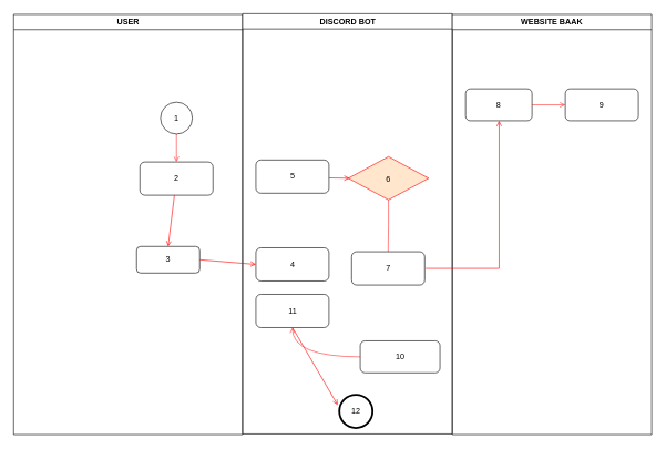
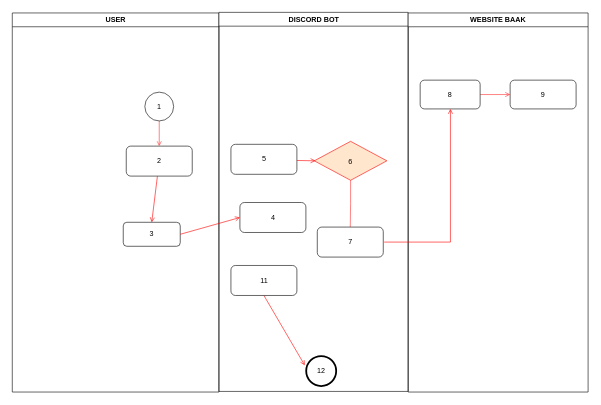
  <mxCell id="0" />
  <mxCell id="1" parent="0" />
  <mxCell id="2" value="USER" style="swimlane;whiteSpace=wrap" vertex="1" parent="1"><mxGeometry x="20" y="21" width="344.5" height="632" as="geometry" /></mxCell>
  <mxCell id="3" value="2" style="rounded=1;whiteSpace=wrap;html=1;" vertex="1" parent="2"><mxGeometry x="190" y="222" width="110" height="50" as="geometry" /></mxCell>
  <mxCell id="4" value="" style="endArrow=open;strokeColor=#FF0000;endFill=1;rounded=0;entryX=0.5;entryY=0;entryDx=0;entryDy=0;" edge="1" parent="2" source="3" target="5"><mxGeometry relative="1" as="geometry"><mxPoint x="115" y="325" as="targetPoint" /></mxGeometry></mxCell>
  <mxCell id="5" value="3" style="rounded=1;whiteSpace=wrap;html=1;" vertex="1" parent="2"><mxGeometry x="185" y="349" width="95" height="40" as="geometry" /></mxCell>
  <mxCell id="6" style="edgeStyle=orthogonalEdgeStyle;rounded=0;orthogonalLoop=1;jettySize=auto;html=1;entryX=0.5;entryY=0;entryDx=0;entryDy=0;strokeColor=#FF3333;endArrow=open;endFill=0;" edge="1" parent="2" source="7" target="3"><mxGeometry relative="1" as="geometry" /></mxCell>
  <mxCell id="7" value="1" style="ellipse;whiteSpace=wrap;html=1;aspect=fixed;strokeWidth=1;" vertex="1" parent="2"><mxGeometry x="221" y="132" width="48" height="48" as="geometry" /></mxCell>
  <mxCell id="8" value="DISCORD BOT" style="swimlane;whiteSpace=wrap" vertex="1" parent="1"><mxGeometry x="364.5" y="20" width="315.5" height="632" as="geometry" /></mxCell>
  <mxCell id="9" value="5" style="rounded=1;whiteSpace=wrap;html=1;" vertex="1" parent="8"><mxGeometry x="20" y="220" width="110" height="50" as="geometry" /></mxCell>
- <mxCell id="10" value="4" style="rounded=1;whiteSpace=wrap;html=1;" vertex="1" parent="8"><mxGeometry x="20" y="352" width="110" height="50" as="geometry" /></mxCell>
+ <mxCell id="10" value="4" style="rounded=1;whiteSpace=wrap;html=1;" vertex="1" parent="8"><mxGeometry x="35" y="317" width="110" height="50" as="geometry" /></mxCell>
  <mxCell id="11" style="edgeStyle=orthogonalEdgeStyle;rounded=0;orthogonalLoop=1;jettySize=auto;html=1;entryX=0.5;entryY=0;entryDx=0;entryDy=0;strokeColor=#FF3333;endArrow=none;endFill=0;" edge="1" parent="8" source="12" target="14"><mxGeometry relative="1" as="geometry" /></mxCell>
  <mxCell id="12" value="6" style="rhombus;fillColor=#ffe6cc;strokeColor=#ff0000;fontSize=12;" vertex="1" parent="8"><mxGeometry x="159" y="215" width="121" height="65" as="geometry" /></mxCell>
  <mxCell id="13" value="" style="endArrow=open;strokeColor=#FF0000;endFill=1;rounded=0" edge="1" parent="8"><mxGeometry relative="1" as="geometry"><mxPoint x="130" y="246.952" as="sourcePoint" /><mxPoint x="160.888" y="247.486" as="targetPoint" /></mxGeometry></mxCell>
  <mxCell id="14" value="7" style="rounded=1;whiteSpace=wrap;html=1;" vertex="1" parent="8"><mxGeometry x="164" y="358" width="110" height="50" as="geometry" /></mxCell>
  <mxCell id="15" value="11" style="rounded=1;whiteSpace=wrap;html=1;" vertex="1" parent="8"><mxGeometry x="20" y="422" width="110" height="50" as="geometry" /></mxCell>
  <mxCell id="16" value="" style="endArrow=open;strokeColor=#FF0000;endFill=1;rounded=0;exitX=0.5;exitY=1;exitDx=0;exitDy=0;" edge="1" parent="8" source="15"><mxGeometry relative="1" as="geometry"><mxPoint x="143.139" y="588.502" as="targetPoint" /></mxGeometry></mxCell>
- <mxCell id="17" value="" style="edgeStyle=orthogonalEdgeStyle;curved=1;rounded=0;orthogonalLoop=1;jettySize=auto;html=1;endArrow=open;endFill=0;strokeColor=#FF3333;" edge="1" parent="8" source="18" target="15"><mxGeometry relative="1" as="geometry" /></mxCell>
- <mxCell id="18" value="10" style="rounded=1;whiteSpace=wrap;html=1;" vertex="1" parent="8"><mxGeometry x="177" y="492" width="120" height="48" as="geometry" /></mxCell>
  <mxCell id="19" value="12" style="ellipse;whiteSpace=wrap;html=1;aspect=fixed;strokeWidth=3;" vertex="1" parent="8"><mxGeometry x="145.5" y="573" width="50" height="50" as="geometry" /></mxCell>
  <mxCell id="20" value="WEBSITE BAAK" style="swimlane;whiteSpace=wrap" vertex="1" parent="1"><mxGeometry x="680" y="21" width="300" height="632" as="geometry" /></mxCell>
  <mxCell id="21" value="" style="edgeStyle=orthogonalEdgeStyle;rounded=0;orthogonalLoop=1;jettySize=auto;html=1;fillColor=#f8cecc;strokeColor=#FF3333;endArrow=open;endFill=0;" edge="1" parent="20" source="22" target="23"><mxGeometry relative="1" as="geometry" /></mxCell>
  <mxCell id="22" value="8" style="rounded=1;whiteSpace=wrap;html=1;" vertex="1" parent="20"><mxGeometry x="20" y="112" width="100" height="48" as="geometry" /></mxCell>
  <mxCell id="23" value="9" style="rounded=1;whiteSpace=wrap;html=1;" vertex="1" parent="20"><mxGeometry x="170" y="112" width="110" height="48" as="geometry" /></mxCell>
  <mxCell id="24" value="" style="endArrow=open;strokeColor=#FF0000;endFill=1;rounded=0;exitX=1;exitY=0.5;exitDx=0;exitDy=0;entryX=0;entryY=0.5;entryDx=0;entryDy=0;" edge="1" parent="1" source="5" target="10"><mxGeometry relative="1" as="geometry"><mxPoint x="250" y="403" as="sourcePoint" /><mxPoint x="380" y="403" as="targetPoint" /></mxGeometry></mxCell>
  <mxCell id="25" value="" style="edgeStyle=elbowEdgeStyle;elbow=horizontal;strokeColor=#FF0000;endArrow=open;endFill=1;rounded=0;entryX=0.5;entryY=1;entryDx=0;entryDy=0;" edge="1" parent="1" target="22"><mxGeometry width="100" height="100" relative="1" as="geometry"><mxPoint x="640" y="403" as="sourcePoint" /><mxPoint x="644.5" y="464.5" as="targetPoint" /><Array as="points"><mxPoint x="750.5" y="323" /><mxPoint x="750.5" y="453" /><mxPoint x="750.5" y="453" /><mxPoint x="750.5" y="453" /><mxPoint x="750.5" y="383" /></Array></mxGeometry></mxCell>
